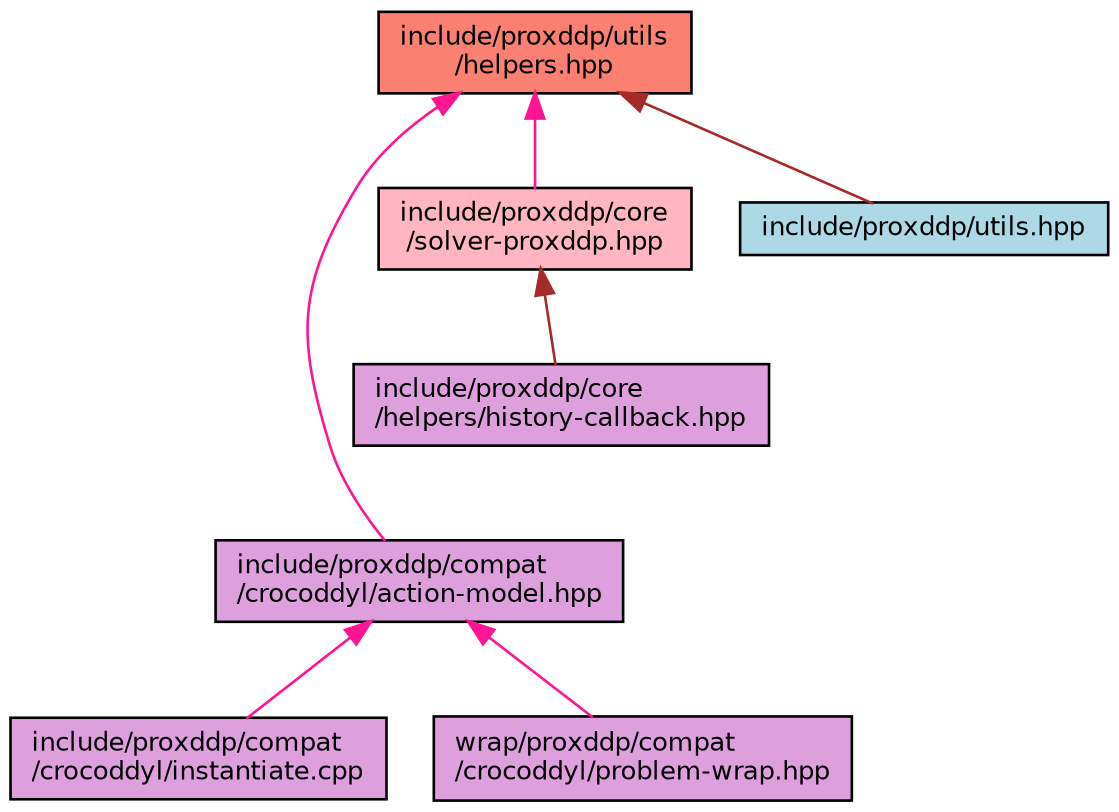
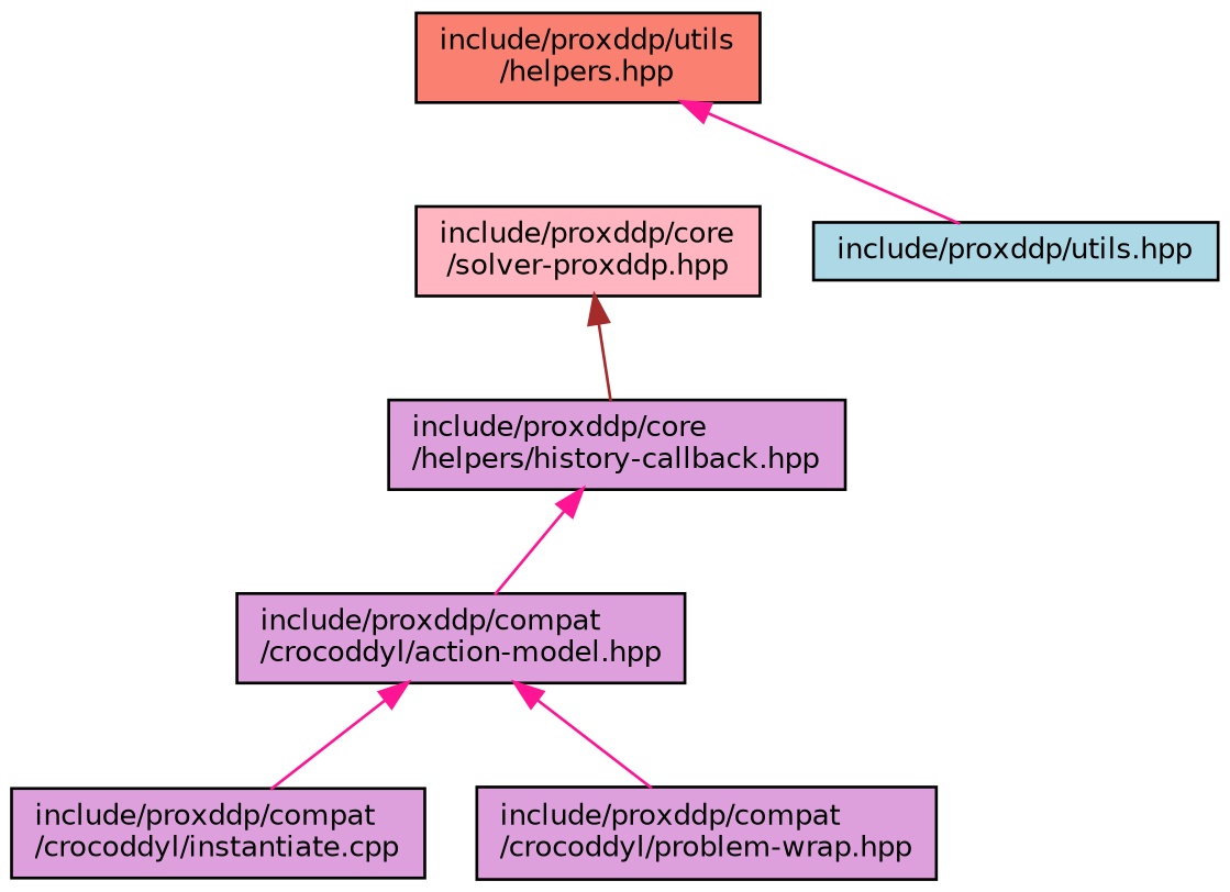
  digraph {
    node [color=black fillcolor=plum fontname=Helvetica fontsize=10 shape=record style=filled]
    edge [color=deeppink dir=back fontname=Helvetica fontsize=10 labelfontname=Helvetica labelfontsize=10 style=solid]
    n1 [fillcolor=salmon fontcolor=black height=0.2 label="include/proxddp/utils\l/helpers.hpp" width=0.4]
    n2 [height=0.2 label="include/proxddp/compat\l/crocoddyl/action-model.hpp" width=0.4]
    n3 [fillcolor=lightpink height=0.2 label="include/proxddp/core\l/solver-proxddp.hpp" width=0.4]
    n4 [fillcolor=lightblue height=0.2 label="include/proxddp/utils.hpp" width=0.4]
    n5 [height=0.2 label="include/proxddp/compat\l/crocoddyl/instantiate.cpp" width=0.4]
-   n6 [height=0.2 label="wrap/proxddp/compat\l/crocoddyl/problem-wrap.hpp" width=0.4]
+   n6 [height=0.2 label="include/proxddp/compat\l/crocoddyl/problem-wrap.hpp" width=0.4]
    n7 [height=0.2 label="include/proxddp/core\l/helpers/history-callback.hpp" width=0.4]
-   n1 -> n2
-   n1 -> n3
-   n1 -> n4 [color=brown]
+   n7 -> n2
+   n1 -> n4
    n2 -> n5
    n2 -> n6
    n3 -> n7 [color=brown]
  }
